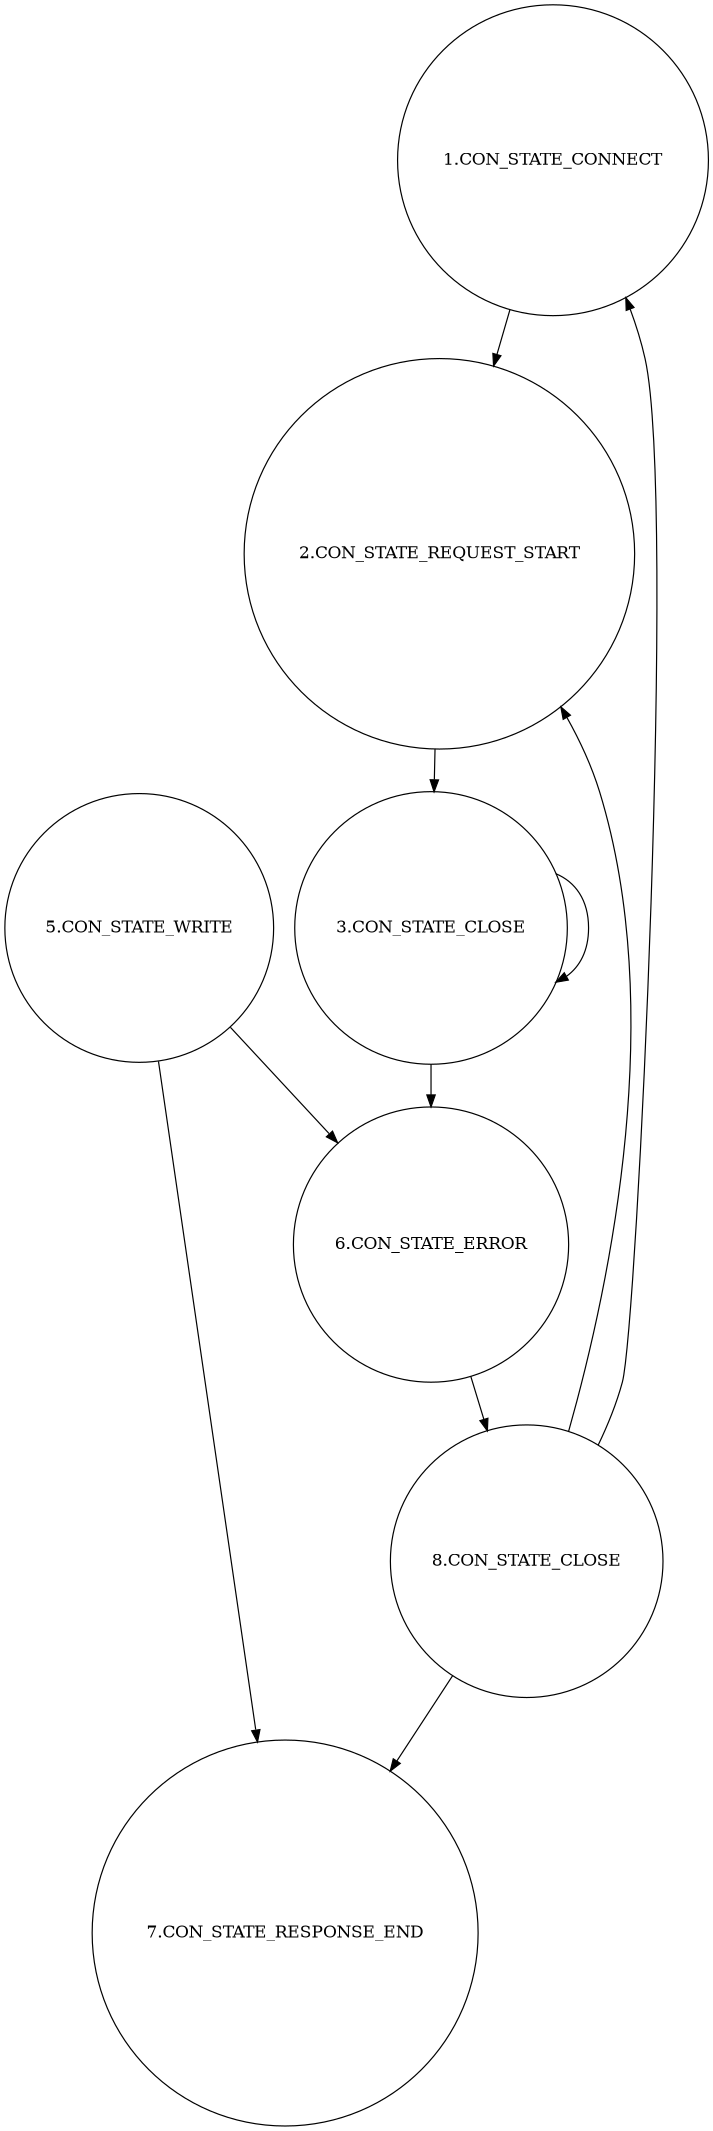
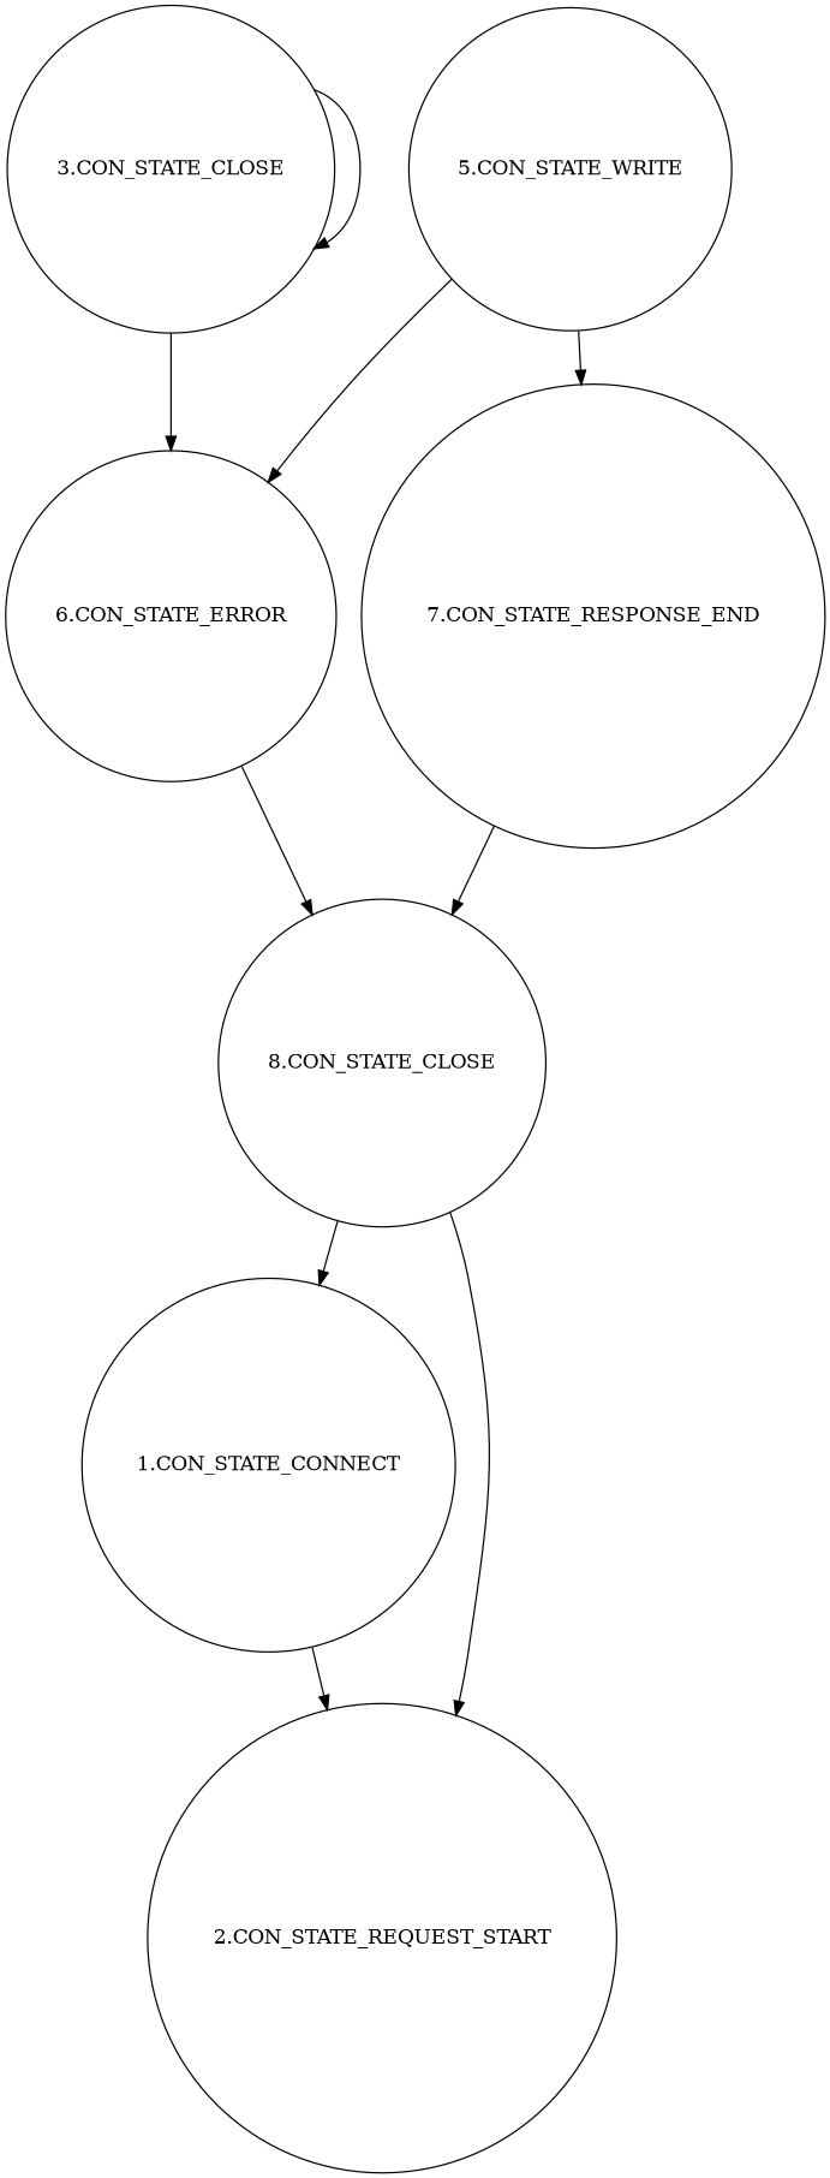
  digraph {
    node [shape=circle]
    n1 [label="1.CON_STATE_CONNECT"]
    n2 [label="2.CON_STATE_REQUEST_START"]
    n3 [label="3.CON_STATE_CLOSE"]
    n4 [label="6.CON_STATE_ERROR"]
    n5 [label="8.CON_STATE_CLOSE"]
    n6 [label="5.CON_STATE_WRITE"]
    n7 [label="7.CON_STATE_RESPONSE_END"]
    n1 -> n2
-   n2 -> n3
    n3 -> n3
    n3 -> n4
    n4 -> n5
    n5 -> n1
    n5 -> n2
    n6 -> n4
    n6 -> n7
-   n5 -> n7
+   n7 -> n5
  }
